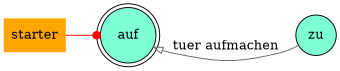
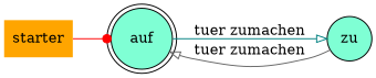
  digraph {
    rankdir=LR
    node [fillcolor=aquamarine style=filled]
    edge [arrowhead=onormal]
    starter [fillcolor=orange shape=plaintext]
    auf [end=yes shape=doublecircle]
    zu [shape=circle]
    starter -> auf [arrowhead=dot color=red]
-   zu -> auf [color=gray40 label="tuer aufmachen"]
+   auf -> zu [color=teal label="tuer zumachen"]
+   zu -> auf [color=gray40 label="tuer zumachen"]
  }
